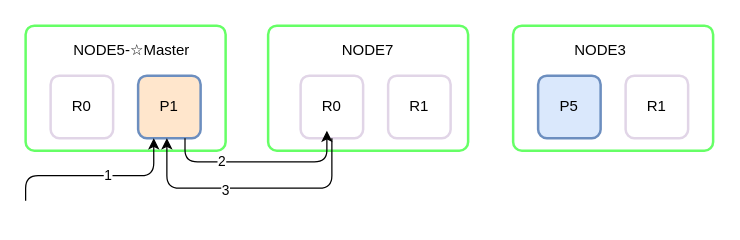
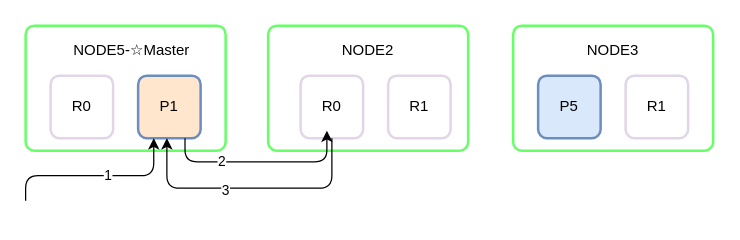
  <mxCell id="0" />
  <mxCell id="1" parent="0" />
  <mxCell id="2" value="" style="rounded=1;whiteSpace=wrap;html=1;absoluteArcSize=1;arcSize=14;strokeWidth=2;strokeColor=#66FF66;" parent="1" vertex="1"><mxGeometry x="20" y="20" width="160" height="100" as="geometry" /></mxCell>
  <mxCell id="3" value="R0" style="rounded=1;whiteSpace=wrap;html=1;absoluteArcSize=1;arcSize=14;strokeWidth=2;strokeColor=#E1D5E7;" parent="1" vertex="1"><mxGeometry x="40" y="60" width="50" height="50" as="geometry" /></mxCell>
  <mxCell id="4" value="" style="rounded=1;whiteSpace=wrap;html=1;absoluteArcSize=1;arcSize=14;strokeWidth=2;strokeColor=#66FF66;" parent="1" vertex="1"><mxGeometry x="214" y="20" width="160" height="100" as="geometry" /></mxCell>
  <mxCell id="5" value="" style="rounded=1;whiteSpace=wrap;html=1;absoluteArcSize=1;arcSize=14;strokeWidth=2;strokeColor=#66FF66;" parent="1" vertex="1"><mxGeometry x="410" y="20" width="160" height="100" as="geometry" /></mxCell>
  <mxCell id="6" value="P1" style="rounded=1;whiteSpace=wrap;html=1;absoluteArcSize=1;arcSize=14;strokeWidth=2;strokeColor=#6c8ebf;fillColor=#ffe6cc;" parent="1" vertex="1"><mxGeometry x="110" y="60" width="50" height="50" as="geometry" /></mxCell>
  <mxCell id="7" value="R0" style="rounded=1;whiteSpace=wrap;html=1;absoluteArcSize=1;arcSize=14;strokeWidth=2;strokeColor=#E1D5E7;" parent="1" vertex="1"><mxGeometry x="240" y="60" width="50" height="50" as="geometry" /></mxCell>
  <mxCell id="8" value="R1" style="rounded=1;whiteSpace=wrap;html=1;absoluteArcSize=1;arcSize=14;strokeWidth=2;strokeColor=#E1D5E7;" parent="1" vertex="1"><mxGeometry x="310" y="60" width="50" height="50" as="geometry" /></mxCell>
  <mxCell id="9" value="P5" style="rounded=1;whiteSpace=wrap;html=1;absoluteArcSize=1;arcSize=14;strokeWidth=2;strokeColor=#6c8ebf;fillColor=#dae8fc;" parent="1" vertex="1"><mxGeometry x="430" y="60" width="50" height="50" as="geometry" /></mxCell>
  <mxCell id="10" value="R1" style="rounded=1;whiteSpace=wrap;html=1;absoluteArcSize=1;arcSize=14;strokeWidth=2;strokeColor=#E1D5E7;" parent="1" vertex="1"><mxGeometry x="500" y="60" width="50" height="50" as="geometry" /></mxCell>
  <mxCell id="11" value="NODE5-☆Master" style="rounded=1;whiteSpace=wrap;html=1;absoluteArcSize=1;arcSize=14;strokeWidth=2;strokeColor=#FFFFFF;fillColor=none;" parent="1" vertex="1"><mxGeometry x="40" y="30" width="130" height="20" as="geometry" /></mxCell>
- <mxCell id="12" value="NODE7" style="rounded=1;whiteSpace=wrap;html=1;absoluteArcSize=1;arcSize=14;strokeWidth=2;strokeColor=#FFFFFF;fillColor=none;" parent="1" vertex="1"><mxGeometry x="228.5" y="30" width="130" height="20" as="geometry" /></mxCell>
- <mxCell id="13" value="NODE3" style="rounded=1;whiteSpace=wrap;html=1;absoluteArcSize=1;arcSize=14;strokeWidth=2;strokeColor=#FFFFFF;fillColor=none;" parent="1" vertex="1"><mxGeometry x="415" y="30" width="130" height="20" as="geometry" /></mxCell>
+ <mxCell id="12" value="NODE2" style="rounded=1;whiteSpace=wrap;html=1;absoluteArcSize=1;arcSize=14;strokeWidth=2;strokeColor=#FFFFFF;fillColor=none;" parent="1" vertex="1"><mxGeometry x="228.5" y="30" width="130" height="20" as="geometry" /></mxCell>
+ <mxCell id="13" value="NODE3" style="rounded=1;whiteSpace=wrap;html=1;absoluteArcSize=1;arcSize=14;strokeWidth=2;strokeColor=#FFFFFF;fillColor=none;" parent="1" vertex="1"><mxGeometry x="425" y="30" width="130" height="20" as="geometry" /></mxCell>
  <mxCell id="14" value="1" style="edgeStyle=elbowEdgeStyle;elbow=vertical;endArrow=classic;html=1;entryX=0.25;entryY=1;entryDx=0;entryDy=0;strokeWidth=1;" parent="1" target="6" edge="1"><mxGeometry x="0.128" width="50" height="50" relative="1" as="geometry"><mxPoint x="20" y="160" as="sourcePoint" /><mxPoint x="140" y="140" as="targetPoint" /><Array as="points"><mxPoint x="120" y="140" /></Array><mxPoint as="offset" /></mxGeometry></mxCell>
  <mxCell id="15" value="" style="edgeStyle=elbowEdgeStyle;elbow=vertical;endArrow=classic;html=1;exitX=0.75;exitY=1;exitDx=0;exitDy=0;" parent="1" source="6" edge="1"><mxGeometry width="50" height="50" relative="1" as="geometry"><mxPoint x="164" y="150" as="sourcePoint" /><mxPoint x="261" y="104" as="targetPoint" /><Array as="points"><mxPoint x="226" y="129" /><mxPoint x="263" y="139" /><mxPoint x="273" y="149" /><mxPoint x="280" y="160" /><mxPoint x="420" y="170" /></Array></mxGeometry></mxCell>
  <mxCell id="16" value="2" style="edgeLabel;html=1;align=center;verticalAlign=middle;resizable=0;points=[];" parent="15" vertex="1" connectable="0"><mxGeometry x="-0.386" y="1" relative="1" as="geometry"><mxPoint as="offset" /></mxGeometry></mxCell>
  <mxCell id="17" value="" style="edgeStyle=elbowEdgeStyle;elbow=vertical;endArrow=classic;html=1;strokeWidth=1;" edge="1" parent="1" source="7"><mxGeometry x="0.128" width="50" height="50" relative="1" as="geometry"><mxPoint x="30" y="170" as="sourcePoint" /><mxPoint x="133" y="110" as="targetPoint" /><Array as="points"><mxPoint x="130" y="150" /></Array><mxPoint as="offset" /></mxGeometry></mxCell>
  <mxCell id="18" value="3" style="edgeLabel;html=1;align=center;verticalAlign=middle;resizable=0;points=[];" vertex="1" connectable="0" parent="17"><mxGeometry x="0.191" y="1" relative="1" as="geometry"><mxPoint as="offset" /></mxGeometry></mxCell>
